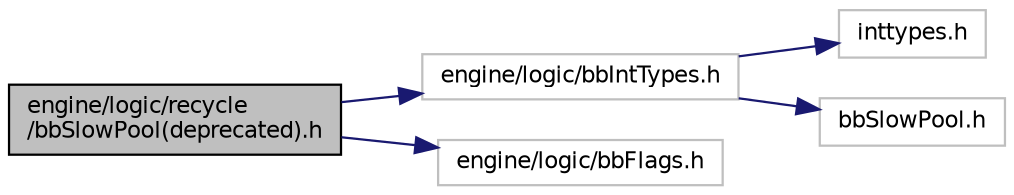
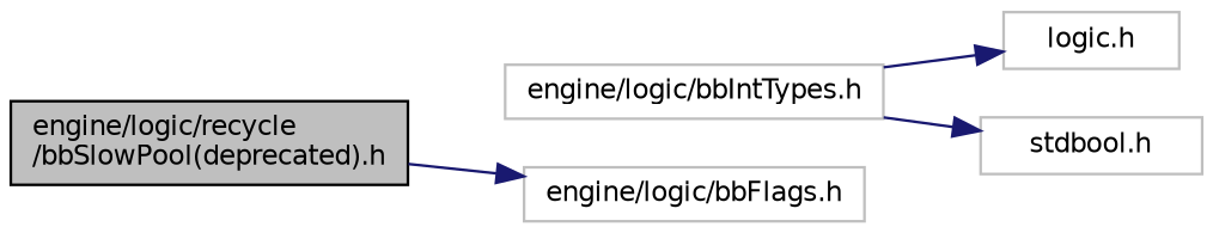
  digraph {
    rankdir=LR
    node [color=grey75 fillcolor=white fontname=Helvetica fontsize=10 shape=record style=filled]
    edge [color=midnightblue fontname=Helvetica fontsize=10 labelfontname=Helvetica labelfontsize=10 style=solid]
    n1 [color=black fillcolor=grey75 fontcolor=black height=0.2 label="engine/logic/recycle\l/bbSlowPool(deprecated).h" width=0.4]
    n2 [height=0.2 label="engine/logic/bbIntTypes.h" width=0.4]
    n3 [height=0.2 label="engine/logic/bbFlags.h" width=0.4]
-   n4 [height=0.2 label="inttypes.h" width=0.4]
-   n5 [height=0.2 label="bbSlowPool.h" width=0.4]
-   n1 -> n2
+   n4 [height=0.2 label="logic.h" width=0.4]
+   n5 [height=0.2 label="stdbool.h" width=0.4]
    n1 -> n3
    n2 -> n4
    n2 -> n5
  }
